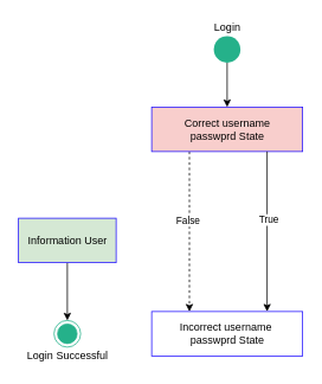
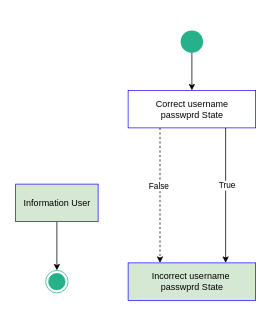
  <mxCell id="0" />
  <mxCell id="1" parent="0" />
  <mxCell id="2" style="edgeStyle=orthogonalEdgeStyle;rounded=0;orthogonalLoop=1;jettySize=auto;html=1;exitX=0.5;exitY=1;exitDx=0;exitDy=0;" edge="1" parent="1" source="3" target="7"><mxGeometry relative="1" as="geometry" /></mxCell>
  <mxCell id="3" value="" style="ellipse;strokeColor=none;fillColor=#25B18A;" vertex="1" parent="1"><mxGeometry x="240" y="40" width="30" height="30" as="geometry" /></mxCell>
  <mxCell id="4" value="" style="ellipse;html=1;shape=endState;fillColor=#25B18A;strokeColor=#25B18A;" vertex="1" parent="1"><mxGeometry x="60" y="360" width="30" height="30" as="geometry" /></mxCell>
  <mxCell id="5" style="edgeStyle=orthogonalEdgeStyle;rounded=0;orthogonalLoop=1;jettySize=auto;html=1;exitX=0.25;exitY=1;exitDx=0;exitDy=0;entryX=0.25;entryY=0;entryDx=0;entryDy=0;dashed=1;" edge="1" parent="1" source="7" target="8"><mxGeometry relative="1" as="geometry" /></mxCell>
  <mxCell id="6" value="False" style="edgeLabel;html=1;align=center;verticalAlign=middle;resizable=0;points=[];" vertex="1" connectable="0" parent="5"><mxGeometry x="-0.144" y="-2" relative="1" as="geometry"><mxPoint as="offset" /></mxGeometry></mxCell>
- <mxCell id="7" value="Correct username &lt;br&gt;passwprd State" style="html=1;strokeColor=#2212FF;fillColor=#f8cecc;" vertex="1" parent="1"><mxGeometry x="170" y="120" width="170" height="50" as="geometry" /></mxCell>
- <mxCell id="8" value="Incorrect username&amp;nbsp;&lt;br&gt;passwprd State" style="html=1;strokeColor=#2212FF;" vertex="1" parent="1"><mxGeometry x="170" y="350" width="170" height="50" as="geometry" /></mxCell>
+ <mxCell id="7" value="Correct username &lt;br&gt;passwprd State" style="html=1;strokeColor=#2212FF;" vertex="1" parent="1"><mxGeometry x="170" y="120" width="170" height="50" as="geometry" /></mxCell>
+ <mxCell id="8" value="Incorrect username&amp;nbsp;&lt;br&gt;passwprd State" style="html=1;strokeColor=#2212FF;fillColor=#d5e8d4;" vertex="1" parent="1"><mxGeometry x="170" y="350" width="170" height="50" as="geometry" /></mxCell>
  <mxCell id="9" style="edgeStyle=orthogonalEdgeStyle;rounded=0;orthogonalLoop=1;jettySize=auto;html=1;exitX=0.5;exitY=1;exitDx=0;exitDy=0;entryX=0.5;entryY=0;entryDx=0;entryDy=0;" edge="1" parent="1" source="10" target="4"><mxGeometry relative="1" as="geometry" /></mxCell>
  <mxCell id="10" value="Information User" style="html=1;strokeColor=#2212FF;fillColor=#d5e8d4;" vertex="1" parent="1"><mxGeometry x="20" y="245" width="110" height="50" as="geometry" /></mxCell>
  <mxCell id="11" style="edgeStyle=orthogonalEdgeStyle;rounded=0;orthogonalLoop=1;jettySize=auto;html=1;exitX=0.25;exitY=1;exitDx=0;exitDy=0;entryX=0.25;entryY=0;entryDx=0;entryDy=0;" edge="1" parent="1"><mxGeometry relative="1" as="geometry"><mxPoint x="300" y="170" as="sourcePoint" /><mxPoint x="300" y="350" as="targetPoint" /></mxGeometry></mxCell>
  <mxCell id="12" value="True" style="edgeLabel;html=1;align=center;verticalAlign=middle;resizable=0;points=[];" vertex="1" connectable="0" parent="11"><mxGeometry x="-0.156" y="1" relative="1" as="geometry"><mxPoint as="offset" /></mxGeometry></mxCell>
- <mxCell id="13" value="Login" style="text;html=1;align=center;verticalAlign=middle;resizable=0;points=[];autosize=1;" vertex="1" parent="1"><mxGeometry x="230" y="20" width="50" height="20" as="geometry" /></mxCell>
- <mxCell id="14" value="Login Successful" style="text;html=1;align=center;verticalAlign=middle;resizable=0;points=[];autosize=1;" vertex="1" parent="1"><mxGeometry x="20" y="390" width="110" height="20" as="geometry" /></mxCell>
